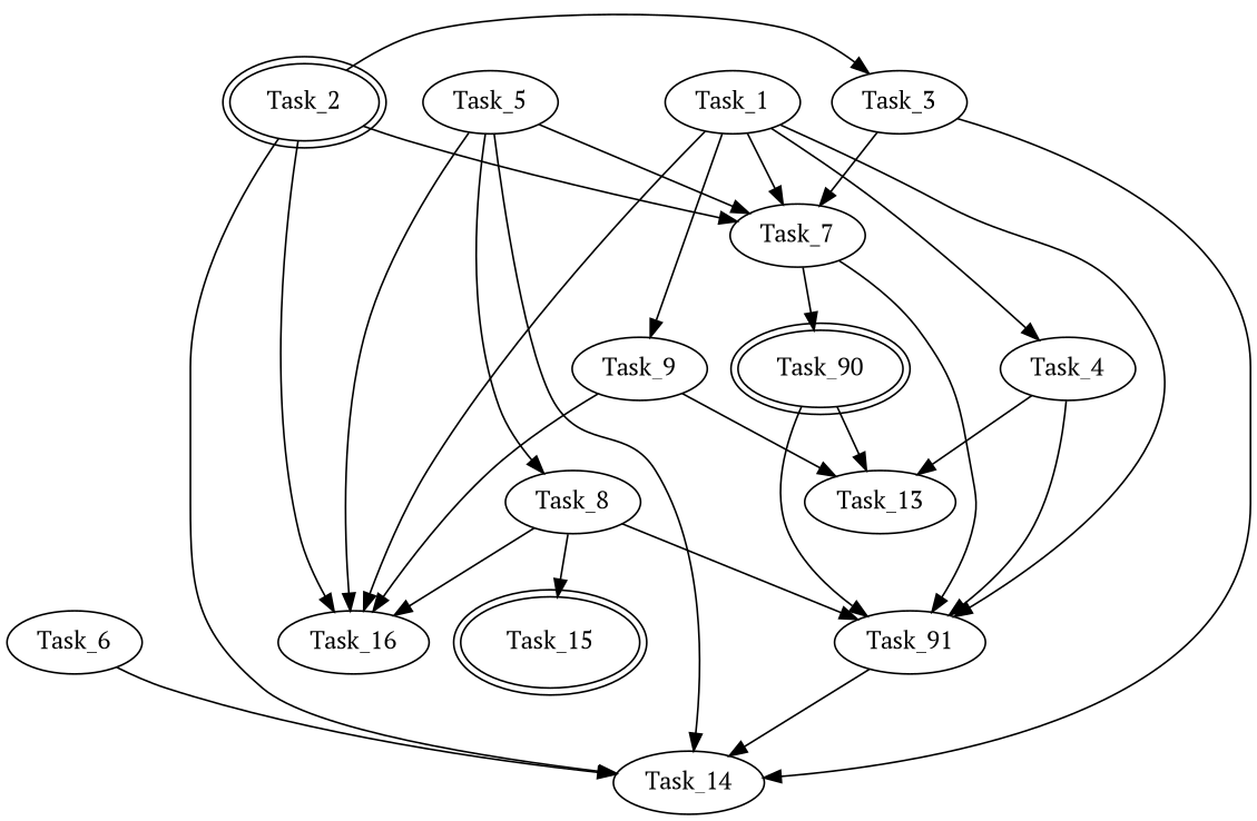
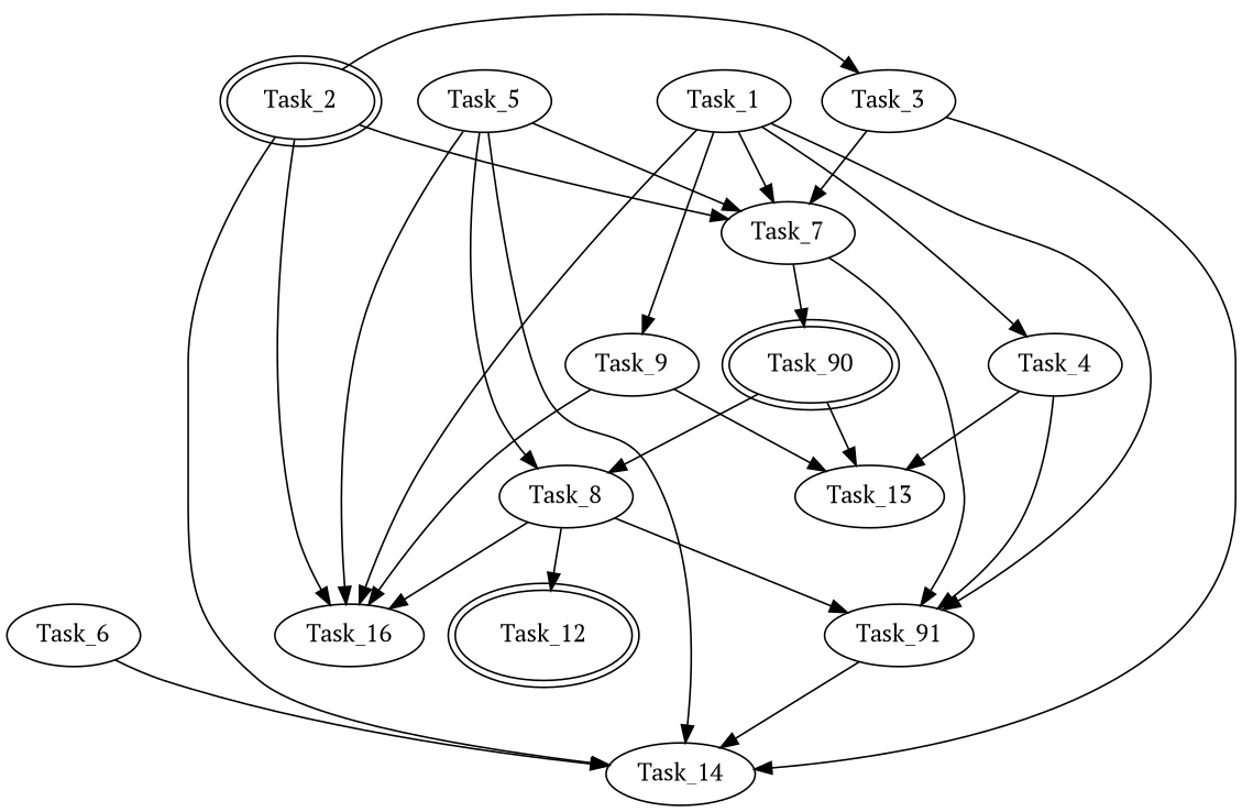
  digraph {
    fontname="PT Serif"
    node [fontname="PT Serif"]
    edge [fontname="PT Serif"]
    Task_1
    Task_2 [peripheries=2]
    Task_3
    Task_4
    Task_7
    Task_9
    n7 [label=Task_91]
    Task_16
    Task_14
    Task_13
    n11 [label=Task_90 peripheries=2]
    Task_8
-   Task_12 [peripheries=2 label=Task_15]
+   Task_12 [peripheries=2]
    Task_5
    Task_6
    subgraph sub_1 {
      rank=same
      Task_1
      Task_2
    }
    subgraph sub_2 {
      rank=same
      Task_1
      Task_2
      Task_3
    }
    subgraph sub_3 {
      rank=same
      Task_1
      Task_2
    }
    subgraph sub_4 {
      rank=same
      Task_1
      Task_2
      Task_3
    }
    subgraph sub_5 {
      rank=same
      Task_1
      Task_2
      Task_3
    }
    subgraph sub_6 {
      rank=same
      Task_1
      Task_2
      Task_3
    }
    Task_1 -> Task_4
    Task_1 -> Task_7
    Task_1 -> Task_9
    Task_1 -> n7
    Task_1 -> Task_16
    Task_2 -> Task_3
    Task_2 -> Task_7
    Task_2 -> Task_16
    Task_2 -> Task_14
    Task_3 -> Task_7
    Task_3 -> Task_14
    Task_4 -> n7
    Task_4 -> Task_13
    Task_7 -> n7
    Task_7 -> n11
    Task_9 -> Task_16
    Task_9 -> Task_13
    n7 -> Task_14
-   n11 -> n7
+   n11 -> Task_8
    n11 -> Task_13
    Task_8 -> n7
    Task_8 -> Task_16
    Task_8 -> Task_12
    Task_5 -> Task_7
    Task_5 -> Task_16
    Task_5 -> Task_14
    Task_5 -> Task_8
    Task_6 -> Task_14
  }
